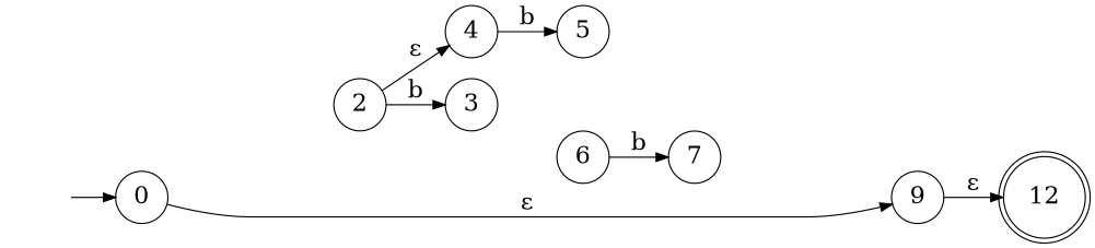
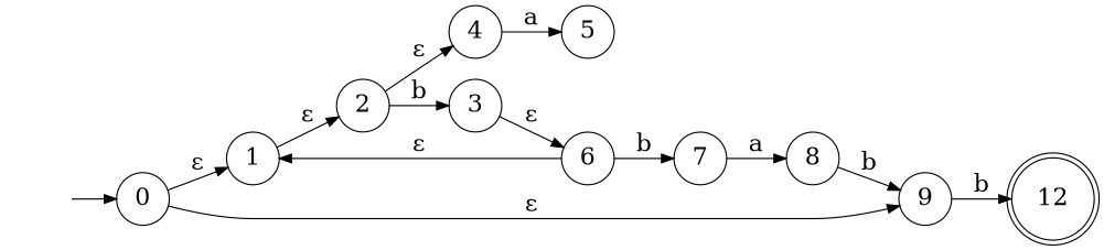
  digraph {
    rankdir=LR
    node [fontsize=20 shape=circle]
    edge [fontsize="20pt"]
    "" [shape=plaintext]
    n2 [label=0]
+   n3 [label=1]
    n4 [label=9]
    n5 [label=12 shape=doublecircle]
    n6 [label=2]
    n7 [label=7]
+   n8 [label=8]
    n9 [label=4]
    n10 [label=3]
    n11 [label=5]
    n12 [label=6]
    "" -> n2
+   n2 -> n3 [label="ε"]
    n2 -> n4 [label="ε"]
-   n4 -> n5 [label="ε"]
+   n3 -> n6 [label="ε"]
+   n4 -> n5 [label=b]
    n6 -> n9 [label="ε"]
    n6 -> n10 [label=b]
-   n9 -> n11 [label=b]
+   n7 -> n8 [label=a]
+   n8 -> n4 [label=b]
+   n9 -> n11 [label=a]
+   n10 -> n12 [label="ε"]
+   n12 -> n3 [label="ε"]
    n12 -> n7 [label=b]
  }
